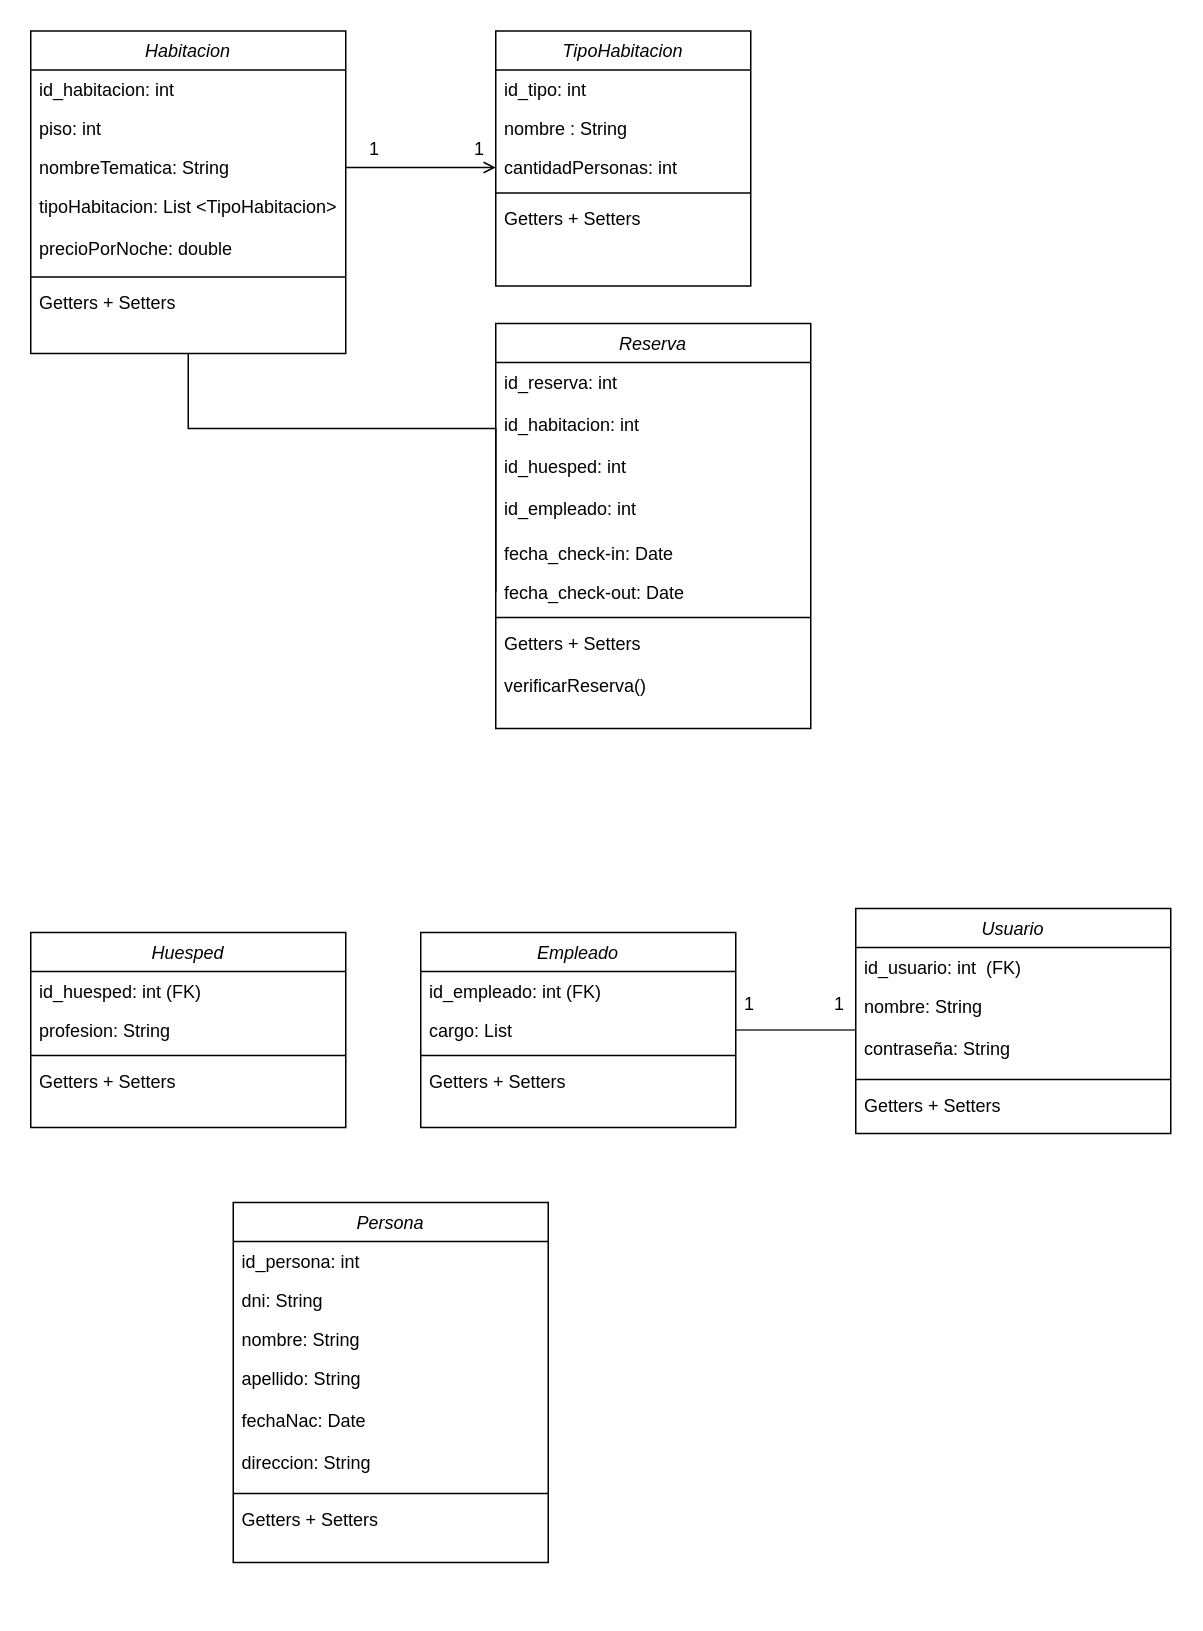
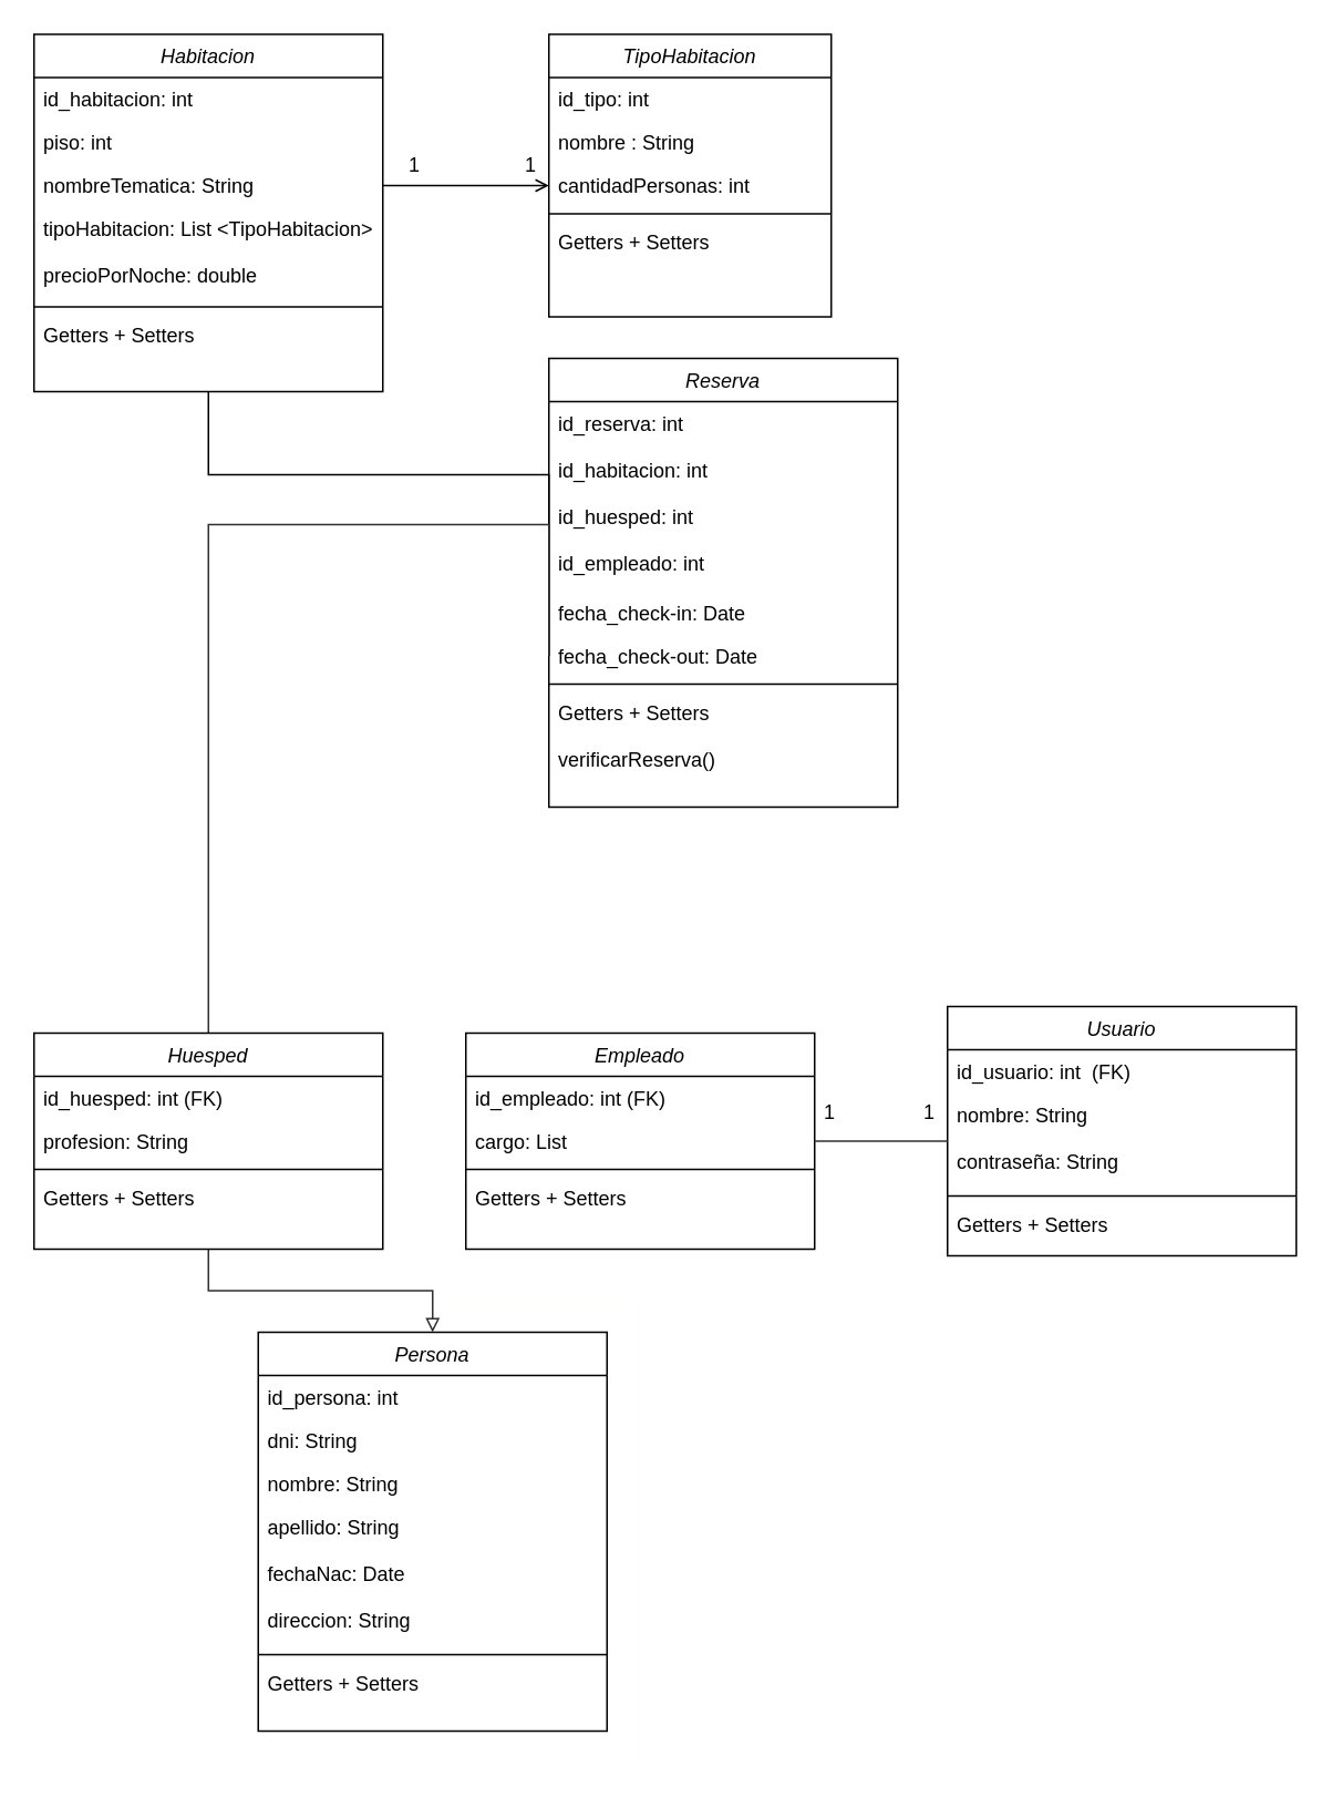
  <mxCell id="0" />
  <mxCell id="1" parent="0" />
  <mxCell id="2" style="edgeStyle=orthogonalEdgeStyle;rounded=0;orthogonalLoop=1;jettySize=auto;html=1;exitX=0.5;exitY=1;exitDx=0;exitDy=0;entryX=0;entryY=0.5;entryDx=0;entryDy=0;endArrow=none;endFill=0;" edge="1" parent="1" source="3" target="19"><mxGeometry relative="1" as="geometry"><Array as="points"><mxPoint x="125" y="285" /><mxPoint x="330" y="285" /></Array></mxGeometry></mxCell>
  <mxCell id="3" value="Habitacion" style="swimlane;fontStyle=2;align=center;verticalAlign=top;childLayout=stackLayout;horizontal=1;startSize=26;horizontalStack=0;resizeParent=1;resizeLast=0;collapsible=1;marginBottom=0;rounded=0;shadow=0;strokeWidth=1;" parent="1" vertex="1"><mxGeometry x="20" y="20" width="210" height="215" as="geometry"><mxRectangle x="230" y="140" width="160" height="26" as="alternateBounds" /></mxGeometry></mxCell>
  <mxCell id="4" value="id_habitacion: int" style="text;align=left;verticalAlign=top;spacingLeft=4;spacingRight=4;overflow=hidden;rotatable=0;points=[[0,0.5],[1,0.5]];portConstraint=eastwest;" parent="3" vertex="1"><mxGeometry y="26" width="210" height="26" as="geometry" /></mxCell>
  <mxCell id="5" value="piso: int" style="text;align=left;verticalAlign=top;spacingLeft=4;spacingRight=4;overflow=hidden;rotatable=0;points=[[0,0.5],[1,0.5]];portConstraint=eastwest;rounded=0;shadow=0;html=0;" parent="3" vertex="1"><mxGeometry y="52" width="210" height="26" as="geometry" /></mxCell>
  <mxCell id="6" value="nombreTematica: String&#10;" style="text;align=left;verticalAlign=top;spacingLeft=4;spacingRight=4;overflow=hidden;rotatable=0;points=[[0,0.5],[1,0.5]];portConstraint=eastwest;rounded=0;shadow=0;html=0;" parent="3" vertex="1"><mxGeometry y="78" width="210" height="26" as="geometry" /></mxCell>
  <mxCell id="7" value="tipoHabitacion: List &lt;TipoHabitacion&gt;&#10;&#10;precioPorNoche: double&#10;" style="text;align=left;verticalAlign=top;spacingLeft=4;spacingRight=4;overflow=hidden;rotatable=0;points=[[0,0.5],[1,0.5]];portConstraint=eastwest;rounded=0;shadow=0;html=0;" parent="3" vertex="1"><mxGeometry y="104" width="210" height="56" as="geometry" /></mxCell>
  <mxCell id="8" value="" style="line;html=1;strokeWidth=1;align=left;verticalAlign=middle;spacingTop=-1;spacingLeft=3;spacingRight=3;rotatable=0;labelPosition=right;points=[];portConstraint=eastwest;" parent="3" vertex="1"><mxGeometry y="160" width="210" height="8" as="geometry" /></mxCell>
  <mxCell id="9" value="Getters + Setters&#10;&#10;&#10;&#10;&#10;" style="text;align=left;verticalAlign=top;spacingLeft=4;spacingRight=4;overflow=hidden;rotatable=0;points=[[0,0.5],[1,0.5]];portConstraint=eastwest;" parent="3" vertex="1"><mxGeometry y="168" width="210" height="42" as="geometry" /></mxCell>
  <mxCell id="10" value="TipoHabitacion" style="swimlane;fontStyle=2;align=center;verticalAlign=top;childLayout=stackLayout;horizontal=1;startSize=26;horizontalStack=0;resizeParent=1;resizeLast=0;collapsible=1;marginBottom=0;rounded=0;shadow=0;strokeWidth=1;" parent="1" vertex="1"><mxGeometry x="330" y="20" width="170" height="170" as="geometry"><mxRectangle x="230" y="140" width="160" height="26" as="alternateBounds" /></mxGeometry></mxCell>
  <mxCell id="11" value="id_tipo: int" style="text;align=left;verticalAlign=top;spacingLeft=4;spacingRight=4;overflow=hidden;rotatable=0;points=[[0,0.5],[1,0.5]];portConstraint=eastwest;" parent="10" vertex="1"><mxGeometry y="26" width="170" height="26" as="geometry" /></mxCell>
  <mxCell id="12" value="nombre : String" style="text;align=left;verticalAlign=top;spacingLeft=4;spacingRight=4;overflow=hidden;rotatable=0;points=[[0,0.5],[1,0.5]];portConstraint=eastwest;rounded=0;shadow=0;html=0;" parent="10" vertex="1"><mxGeometry y="52" width="170" height="26" as="geometry" /></mxCell>
  <mxCell id="13" value="cantidadPersonas: int" style="text;align=left;verticalAlign=top;spacingLeft=4;spacingRight=4;overflow=hidden;rotatable=0;points=[[0,0.5],[1,0.5]];portConstraint=eastwest;rounded=0;shadow=0;html=0;" parent="10" vertex="1"><mxGeometry y="78" width="170" height="26" as="geometry" /></mxCell>
  <mxCell id="14" value="" style="line;html=1;strokeWidth=1;align=left;verticalAlign=middle;spacingTop=-1;spacingLeft=3;spacingRight=3;rotatable=0;labelPosition=right;points=[];portConstraint=eastwest;" parent="10" vertex="1"><mxGeometry y="104" width="170" height="8" as="geometry" /></mxCell>
  <mxCell id="15" value="Getters + Setters&#10;&#10;&#10;&#10;&#10;" style="text;align=left;verticalAlign=top;spacingLeft=4;spacingRight=4;overflow=hidden;rotatable=0;points=[[0,0.5],[1,0.5]];portConstraint=eastwest;" parent="10" vertex="1"><mxGeometry y="112" width="170" height="58" as="geometry" /></mxCell>
  <mxCell id="16" value="Reserva" style="swimlane;fontStyle=2;align=center;verticalAlign=top;childLayout=stackLayout;horizontal=1;startSize=26;horizontalStack=0;resizeParent=1;resizeLast=0;collapsible=1;marginBottom=0;rounded=0;shadow=0;strokeWidth=1;" vertex="1" parent="1"><mxGeometry x="330" y="215" width="210" height="270" as="geometry"><mxRectangle x="230" y="140" width="160" height="26" as="alternateBounds" /></mxGeometry></mxCell>
  <mxCell id="17" value="id_reserva: int&#10;&#10;id_habitacion: int&#10;&#10;id_huesped: int&#10;&#10;id_empleado: int" style="text;align=left;verticalAlign=top;spacingLeft=4;spacingRight=4;overflow=hidden;rotatable=0;points=[[0,0.5],[1,0.5]];portConstraint=eastwest;" vertex="1" parent="16"><mxGeometry y="26" width="210" height="114" as="geometry" /></mxCell>
  <mxCell id="18" value="fecha_check-in: Date" style="text;align=left;verticalAlign=top;spacingLeft=4;spacingRight=4;overflow=hidden;rotatable=0;points=[[0,0.5],[1,0.5]];portConstraint=eastwest;rounded=0;shadow=0;html=0;" vertex="1" parent="16"><mxGeometry y="140" width="210" height="26" as="geometry" /></mxCell>
  <mxCell id="19" value="fecha_check-out: Date" style="text;align=left;verticalAlign=top;spacingLeft=4;spacingRight=4;overflow=hidden;rotatable=0;points=[[0,0.5],[1,0.5]];portConstraint=eastwest;rounded=0;shadow=0;html=0;" vertex="1" parent="16"><mxGeometry y="166" width="210" height="26" as="geometry" /></mxCell>
  <mxCell id="20" value="" style="line;html=1;strokeWidth=1;align=left;verticalAlign=middle;spacingTop=-1;spacingLeft=3;spacingRight=3;rotatable=0;labelPosition=right;points=[];portConstraint=eastwest;" vertex="1" parent="16"><mxGeometry y="192" width="210" height="8" as="geometry" /></mxCell>
  <mxCell id="21" value="Getters + Setters&#10;&#10;verificarReserva()&#10;&#10;&#10;&#10;&#10;" style="text;align=left;verticalAlign=top;spacingLeft=4;spacingRight=4;overflow=hidden;rotatable=0;points=[[0,0.5],[1,0.5]];portConstraint=eastwest;" vertex="1" parent="16"><mxGeometry y="200" width="210" height="62" as="geometry" /></mxCell>
  <mxCell id="22" value="" style="endArrow=open;html=1;entryX=0;entryY=0.5;entryDx=0;entryDy=0;exitX=1;exitY=0.5;exitDx=0;exitDy=0;" edge="1" parent="1" source="6" target="13"><mxGeometry width="50" height="50" relative="1" as="geometry"><mxPoint x="300" y="135" as="sourcePoint" /><mxPoint x="350" y="85" as="targetPoint" /></mxGeometry></mxCell>
  <mxCell id="23" value="1" style="text;strokeColor=none;fillColor=none;spacingLeft=4;spacingRight=4;overflow=hidden;rotatable=0;points=[[0,0.5],[1,0.5]];portConstraint=eastwest;fontSize=12;" vertex="1" parent="1"><mxGeometry x="240" y="85" width="40" height="30" as="geometry" /></mxCell>
  <mxCell id="24" value="1" style="text;strokeColor=none;fillColor=none;spacingLeft=4;spacingRight=4;overflow=hidden;rotatable=0;points=[[0,0.5],[1,0.5]];portConstraint=eastwest;fontSize=12;" vertex="1" parent="1"><mxGeometry x="310" y="85" width="40" height="30" as="geometry" /></mxCell>
  <mxCell id="25" style="edgeStyle=orthogonalEdgeStyle;rounded=0;orthogonalLoop=1;jettySize=auto;html=1;endArrow=block;endFill=0;strokeColor=#FFFEFC;exitX=0.5;exitY=0;exitDx=0;exitDy=0;" edge="1" parent="1" source="26"><mxGeometry relative="1" as="geometry"><mxPoint x="320" y="1065" as="targetPoint" /></mxGeometry></mxCell>
  <mxCell id="26" value="Persona" style="swimlane;fontStyle=2;align=center;verticalAlign=top;childLayout=stackLayout;horizontal=1;startSize=26;horizontalStack=0;resizeParent=1;resizeLast=0;collapsible=1;marginBottom=0;rounded=0;shadow=0;strokeWidth=1;" vertex="1" parent="1"><mxGeometry x="155" y="801" width="210" height="240" as="geometry"><mxRectangle x="230" y="140" width="160" height="26" as="alternateBounds" /></mxGeometry></mxCell>
  <mxCell id="27" value="id_persona: int" style="text;align=left;verticalAlign=top;spacingLeft=4;spacingRight=4;overflow=hidden;rotatable=0;points=[[0,0.5],[1,0.5]];portConstraint=eastwest;" vertex="1" parent="26"><mxGeometry y="26" width="210" height="26" as="geometry" /></mxCell>
  <mxCell id="28" value="dni: String" style="text;align=left;verticalAlign=top;spacingLeft=4;spacingRight=4;overflow=hidden;rotatable=0;points=[[0,0.5],[1,0.5]];portConstraint=eastwest;rounded=0;shadow=0;html=0;" vertex="1" parent="26"><mxGeometry y="52" width="210" height="26" as="geometry" /></mxCell>
  <mxCell id="29" value="nombre: String&#10;" style="text;align=left;verticalAlign=top;spacingLeft=4;spacingRight=4;overflow=hidden;rotatable=0;points=[[0,0.5],[1,0.5]];portConstraint=eastwest;rounded=0;shadow=0;html=0;" vertex="1" parent="26"><mxGeometry y="78" width="210" height="26" as="geometry" /></mxCell>
  <mxCell id="30" value="apellido: String&#10;&#10;fechaNac: Date&#10;&#10;direccion: String&#10;&#10;&#10;&#10;" style="text;align=left;verticalAlign=top;spacingLeft=4;spacingRight=4;overflow=hidden;rotatable=0;points=[[0,0.5],[1,0.5]];portConstraint=eastwest;rounded=0;shadow=0;html=0;" vertex="1" parent="26"><mxGeometry y="104" width="210" height="86" as="geometry" /></mxCell>
  <mxCell id="31" value="" style="line;html=1;strokeWidth=1;align=left;verticalAlign=middle;spacingTop=-1;spacingLeft=3;spacingRight=3;rotatable=0;labelPosition=right;points=[];portConstraint=eastwest;" vertex="1" parent="26"><mxGeometry y="190" width="210" height="8" as="geometry" /></mxCell>
  <mxCell id="32" value="Getters + Setters&#10;&#10;&#10;&#10;&#10;" style="text;align=left;verticalAlign=top;spacingLeft=4;spacingRight=4;overflow=hidden;rotatable=0;points=[[0,0.5],[1,0.5]];portConstraint=eastwest;" vertex="1" parent="26"><mxGeometry y="198" width="210" height="32" as="geometry" /></mxCell>
+ <mxCell id="33" style="edgeStyle=orthogonalEdgeStyle;rounded=0;orthogonalLoop=1;jettySize=auto;html=1;entryX=0.5;entryY=0;entryDx=0;entryDy=0;endArrow=block;endFill=0;strokeColor=#303030;" edge="1" parent="1" source="35" target="26"><mxGeometry relative="1" as="geometry" /></mxCell>
+ <mxCell id="34" style="edgeStyle=orthogonalEdgeStyle;rounded=0;orthogonalLoop=1;jettySize=auto;html=1;entryX=0;entryY=0.5;entryDx=0;entryDy=0;endArrow=none;endFill=0;strokeColor=#303030;" edge="1" parent="1" source="35" target="19"><mxGeometry relative="1" as="geometry"><Array as="points"><mxPoint x="125" y="315" /><mxPoint x="330" y="315" /></Array></mxGeometry></mxCell>
  <mxCell id="35" value="Huesped" style="swimlane;fontStyle=2;align=center;verticalAlign=top;childLayout=stackLayout;horizontal=1;startSize=26;horizontalStack=0;resizeParent=1;resizeLast=0;collapsible=1;marginBottom=0;rounded=0;shadow=0;strokeWidth=1;" vertex="1" parent="1"><mxGeometry x="20" y="621" width="210" height="130" as="geometry"><mxRectangle x="230" y="140" width="160" height="26" as="alternateBounds" /></mxGeometry></mxCell>
  <mxCell id="36" value="id_huesped: int (FK)" style="text;align=left;verticalAlign=top;spacingLeft=4;spacingRight=4;overflow=hidden;rotatable=0;points=[[0,0.5],[1,0.5]];portConstraint=eastwest;" vertex="1" parent="35"><mxGeometry y="26" width="210" height="26" as="geometry" /></mxCell>
  <mxCell id="37" value="profesion: String" style="text;align=left;verticalAlign=top;spacingLeft=4;spacingRight=4;overflow=hidden;rotatable=0;points=[[0,0.5],[1,0.5]];portConstraint=eastwest;rounded=0;shadow=0;html=0;" vertex="1" parent="35"><mxGeometry y="52" width="210" height="26" as="geometry" /></mxCell>
  <mxCell id="38" value="" style="line;html=1;strokeWidth=1;align=left;verticalAlign=middle;spacingTop=-1;spacingLeft=3;spacingRight=3;rotatable=0;labelPosition=right;points=[];portConstraint=eastwest;" vertex="1" parent="35"><mxGeometry y="78" width="210" height="8" as="geometry" /></mxCell>
  <mxCell id="39" value="Getters + Setters&#10;&#10;&#10;&#10;&#10;" style="text;align=left;verticalAlign=top;spacingLeft=4;spacingRight=4;overflow=hidden;rotatable=0;points=[[0,0.5],[1,0.5]];portConstraint=eastwest;" vertex="1" parent="35"><mxGeometry y="86" width="210" height="34" as="geometry" /></mxCell>
  <mxCell id="40" value="Empleado" style="swimlane;fontStyle=2;align=center;verticalAlign=top;childLayout=stackLayout;horizontal=1;startSize=26;horizontalStack=0;resizeParent=1;resizeLast=0;collapsible=1;marginBottom=0;rounded=0;shadow=0;strokeWidth=1;" vertex="1" parent="1"><mxGeometry x="280" y="621" width="210" height="130" as="geometry"><mxRectangle x="230" y="140" width="160" height="26" as="alternateBounds" /></mxGeometry></mxCell>
  <mxCell id="41" value="id_empleado: int (FK)" style="text;align=left;verticalAlign=top;spacingLeft=4;spacingRight=4;overflow=hidden;rotatable=0;points=[[0,0.5],[1,0.5]];portConstraint=eastwest;" vertex="1" parent="40"><mxGeometry y="26" width="210" height="26" as="geometry" /></mxCell>
  <mxCell id="42" value="cargo: List" style="text;align=left;verticalAlign=top;spacingLeft=4;spacingRight=4;overflow=hidden;rotatable=0;points=[[0,0.5],[1,0.5]];portConstraint=eastwest;rounded=0;shadow=0;html=0;" vertex="1" parent="40"><mxGeometry y="52" width="210" height="26" as="geometry" /></mxCell>
  <mxCell id="43" value="" style="line;html=1;strokeWidth=1;align=left;verticalAlign=middle;spacingTop=-1;spacingLeft=3;spacingRight=3;rotatable=0;labelPosition=right;points=[];portConstraint=eastwest;" vertex="1" parent="40"><mxGeometry y="78" width="210" height="8" as="geometry" /></mxCell>
  <mxCell id="44" value="Getters + Setters&#10;&#10;&#10;&#10;&#10;" style="text;align=left;verticalAlign=top;spacingLeft=4;spacingRight=4;overflow=hidden;rotatable=0;points=[[0,0.5],[1,0.5]];portConstraint=eastwest;" vertex="1" parent="40"><mxGeometry y="86" width="210" height="32" as="geometry" /></mxCell>
  <mxCell id="45" value="Usuario" style="swimlane;fontStyle=2;align=center;verticalAlign=top;childLayout=stackLayout;horizontal=1;startSize=26;horizontalStack=0;resizeParent=1;resizeLast=0;collapsible=1;marginBottom=0;rounded=0;shadow=0;strokeWidth=1;" vertex="1" parent="1"><mxGeometry x="570" y="605" width="210" height="150" as="geometry"><mxRectangle x="230" y="140" width="160" height="26" as="alternateBounds" /></mxGeometry></mxCell>
  <mxCell id="46" value="id_usuario: int  (FK)" style="text;align=left;verticalAlign=top;spacingLeft=4;spacingRight=4;overflow=hidden;rotatable=0;points=[[0,0.5],[1,0.5]];portConstraint=eastwest;" vertex="1" parent="45"><mxGeometry y="26" width="210" height="26" as="geometry" /></mxCell>
  <mxCell id="47" value="nombre: String&#10;&#10;contraseña: String" style="text;align=left;verticalAlign=top;spacingLeft=4;spacingRight=4;overflow=hidden;rotatable=0;points=[[0,0.5],[1,0.5]];portConstraint=eastwest;rounded=0;shadow=0;html=0;" vertex="1" parent="45"><mxGeometry y="52" width="210" height="58" as="geometry" /></mxCell>
  <mxCell id="48" value="" style="line;html=1;strokeWidth=1;align=left;verticalAlign=middle;spacingTop=-1;spacingLeft=3;spacingRight=3;rotatable=0;labelPosition=right;points=[];portConstraint=eastwest;" vertex="1" parent="45"><mxGeometry y="110" width="210" height="8" as="geometry" /></mxCell>
  <mxCell id="49" value="Getters + Setters&#10;&#10;&#10;&#10;&#10;" style="text;align=left;verticalAlign=top;spacingLeft=4;spacingRight=4;overflow=hidden;rotatable=0;points=[[0,0.5],[1,0.5]];portConstraint=eastwest;" vertex="1" parent="45"><mxGeometry y="118" width="210" height="32" as="geometry" /></mxCell>
  <mxCell id="50" value="1" style="text;strokeColor=none;fillColor=none;spacingLeft=4;spacingRight=4;overflow=hidden;rotatable=0;points=[[0,0.5],[1,0.5]];portConstraint=eastwest;fontSize=12;" vertex="1" parent="1"><mxGeometry x="490" y="655" width="40" height="30" as="geometry" /></mxCell>
  <mxCell id="51" value="1" style="text;strokeColor=none;fillColor=none;spacingLeft=4;spacingRight=4;overflow=hidden;rotatable=0;points=[[0,0.5],[1,0.5]];portConstraint=eastwest;fontSize=12;" vertex="1" parent="1"><mxGeometry x="550" y="655" width="40" height="30" as="geometry" /></mxCell>
  <mxCell id="52" style="edgeStyle=orthogonalEdgeStyle;rounded=0;orthogonalLoop=1;jettySize=auto;html=1;exitX=1;exitY=0.5;exitDx=0;exitDy=0;entryX=0;entryY=0.5;entryDx=0;entryDy=0;endArrow=none;endFill=0;strokeColor=#303030;" edge="1" parent="1" source="42" target="47"><mxGeometry relative="1" as="geometry" /></mxCell>
